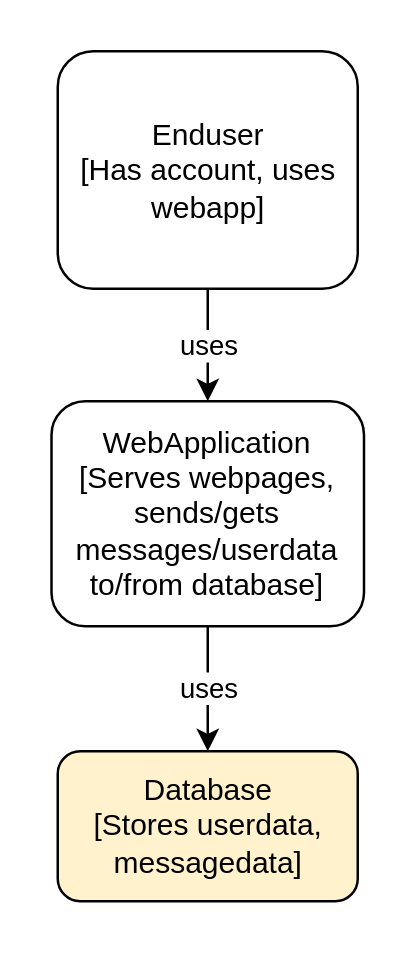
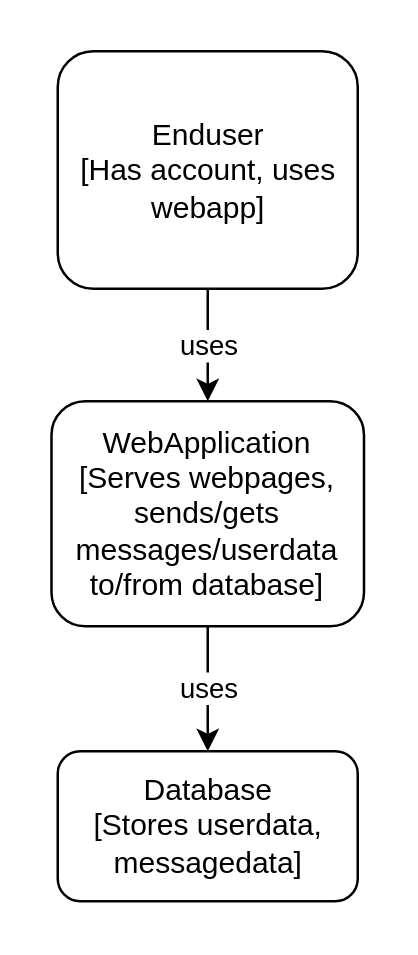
  <mxCell id="0" />
  <mxCell id="1" parent="0" />
  <mxCell id="2" value="uses" style="edgeStyle=orthogonalEdgeStyle;rounded=0;orthogonalLoop=1;jettySize=auto;html=1;" edge="1" parent="1" source="3" target="5"><mxGeometry relative="1" as="geometry" /></mxCell>
  <mxCell id="3" value="Enduser&lt;br&gt;[Has account, uses webapp]" style="rounded=1;whiteSpace=wrap;html=1;" vertex="1" parent="1"><mxGeometry x="22.5" y="20" width="120" height="95" as="geometry" /></mxCell>
  <mxCell id="4" value="uses" style="edgeStyle=orthogonalEdgeStyle;rounded=0;orthogonalLoop=1;jettySize=auto;html=1;" edge="1" parent="1" source="5" target="6"><mxGeometry relative="1" as="geometry" /></mxCell>
  <mxCell id="5" value="&lt;div&gt;WebApplication&lt;/div&gt;&lt;div&gt;[Serves webpages, sends/gets messages/userdata to/from database]&lt;br&gt;&lt;/div&gt;" style="rounded=1;whiteSpace=wrap;html=1;" vertex="1" parent="1"><mxGeometry x="20" y="160" width="125" height="90" as="geometry" /></mxCell>
- <mxCell id="6" value="&lt;div&gt;Database&lt;/div&gt;&lt;div&gt;[Stores userdata, messagedata]&lt;br&gt;&lt;/div&gt;" style="rounded=1;whiteSpace=wrap;html=1;fillColor=#fff2cc;" vertex="1" parent="1"><mxGeometry x="22.5" y="300" width="120" height="60" as="geometry" /></mxCell>
+ <mxCell id="6" value="&lt;div&gt;Database&lt;/div&gt;&lt;div&gt;[Stores userdata, messagedata]&lt;br&gt;&lt;/div&gt;" style="rounded=1;whiteSpace=wrap;html=1;" vertex="1" parent="1"><mxGeometry x="22.5" y="300" width="120" height="60" as="geometry" /></mxCell>
